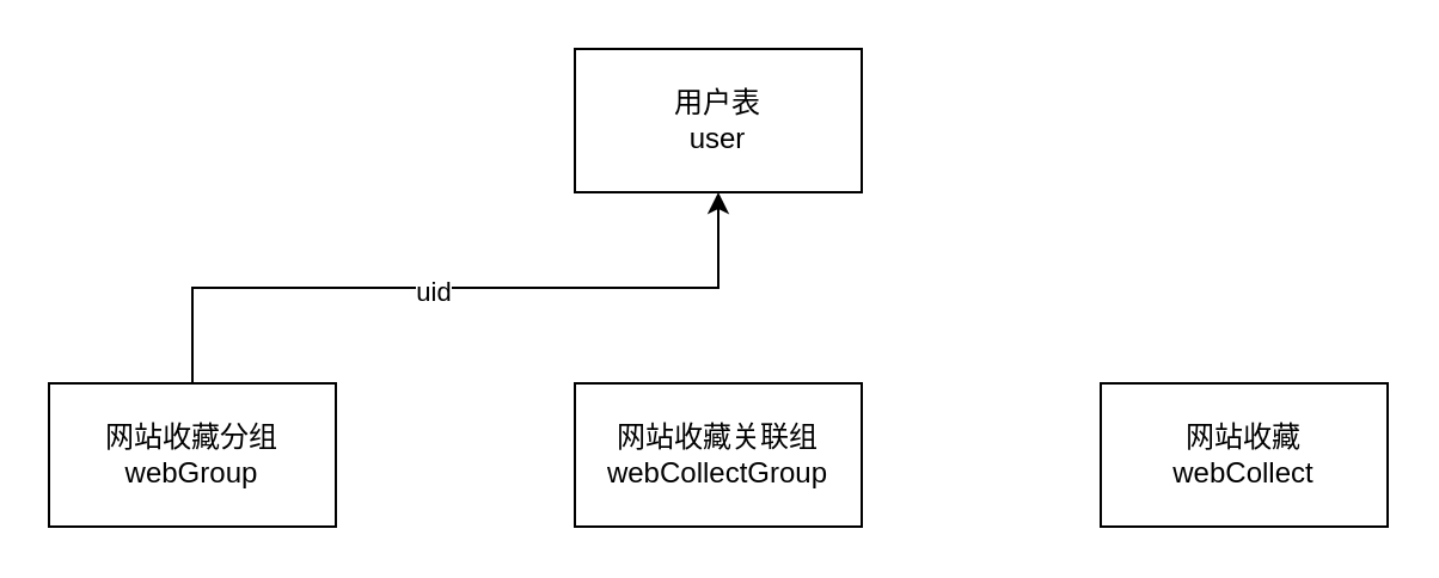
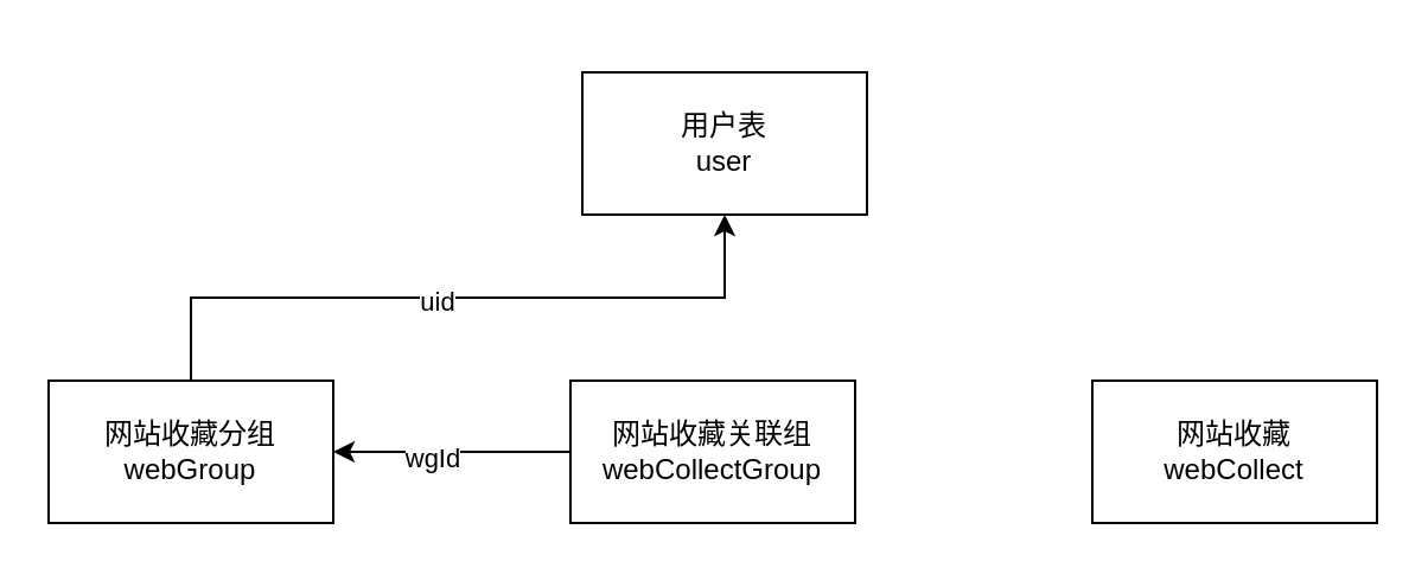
  <mxCell id="0" />
  <mxCell id="1" parent="0" />
- <mxCell id="2" value="用户表&lt;br&gt;user" style="rounded=0;whiteSpace=wrap;html=1;" vertex="1" parent="1"><mxGeometry x="240" y="20" width="120" height="60" as="geometry" /></mxCell>
+ <mxCell id="2" value="用户表&lt;br&gt;user" style="rounded=0;whiteSpace=wrap;html=1;" vertex="1" parent="1"><mxGeometry x="245" y="30" width="120" height="60" as="geometry" /></mxCell>
  <mxCell id="3" style="edgeStyle=orthogonalEdgeStyle;rounded=0;orthogonalLoop=1;jettySize=auto;html=1;exitX=0.5;exitY=0;exitDx=0;exitDy=0;entryX=0.5;entryY=1;entryDx=0;entryDy=0;" edge="1" parent="1" source="5" target="2"><mxGeometry relative="1" as="geometry" /></mxCell>
  <mxCell id="4" value="uid" style="edgeLabel;html=1;align=center;verticalAlign=middle;resizable=0;points=[];" vertex="1" connectable="0" parent="3"><mxGeometry x="-0.064" y="-1" relative="1" as="geometry"><mxPoint as="offset" /></mxGeometry></mxCell>
  <mxCell id="5" value="网站收藏分组&lt;br&gt;webGroup" style="rounded=0;whiteSpace=wrap;html=1;" vertex="1" parent="1"><mxGeometry x="20" y="160" width="120" height="60" as="geometry" /></mxCell>
  <mxCell id="6" value="网站收藏&lt;br&gt;webCollect" style="rounded=0;whiteSpace=wrap;html=1;" vertex="1" parent="1"><mxGeometry x="460" y="160" width="120" height="60" as="geometry" /></mxCell>
+ <mxCell id="7" style="edgeStyle=orthogonalEdgeStyle;rounded=0;orthogonalLoop=1;jettySize=auto;html=1;exitX=0;exitY=0.5;exitDx=0;exitDy=0;" edge="1" parent="1" source="9" target="5"><mxGeometry relative="1" as="geometry" /></mxCell>
+ <mxCell id="8" value="wgId" style="edgeLabel;html=1;align=center;verticalAlign=middle;resizable=0;points=[];" vertex="1" connectable="0" parent="7"><mxGeometry x="0.176" y="2" relative="1" as="geometry"><mxPoint as="offset" /></mxGeometry></mxCell>
  <mxCell id="9" value="网站收藏关联组&lt;br&gt;webCollectGroup" style="rounded=0;whiteSpace=wrap;html=1;" vertex="1" parent="1"><mxGeometry x="240" y="160" width="120" height="60" as="geometry" /></mxCell>
